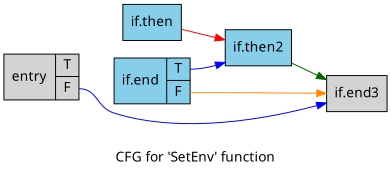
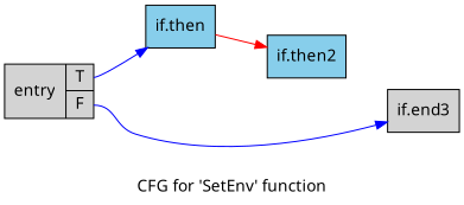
  digraph {
    fontname="Noto Sans"
    label="CFG for 'SetEnv' function"
    rankdir=LR
    node [fillcolor=skyblue fontname="Noto Sans" shape=record style=filled]
    edge [color=blue fontname="Noto Sans"]
    n1 [fillcolor=lightgrey label="{entry|{<s0>T|<s1>F}}"]
    n2 [label="{if.then}"]
    n3 [fillcolor=lightgrey label="{if.end3}"]
    n4 [label="{if.then2}"]
-   n5 [label="{if.end|{<s0>T|<s1>F}}"]
+   n1 -> n2 [tailport=s0]
    n1 -> n3 [tailport=s1]
    n2 -> n4 [color=red]
-   n4 -> n3 [color=darkgreen]
-   n5 -> n3 [color=darkorange tailport=s1]
-   n5 -> n4 [tailport=s0]
  }
